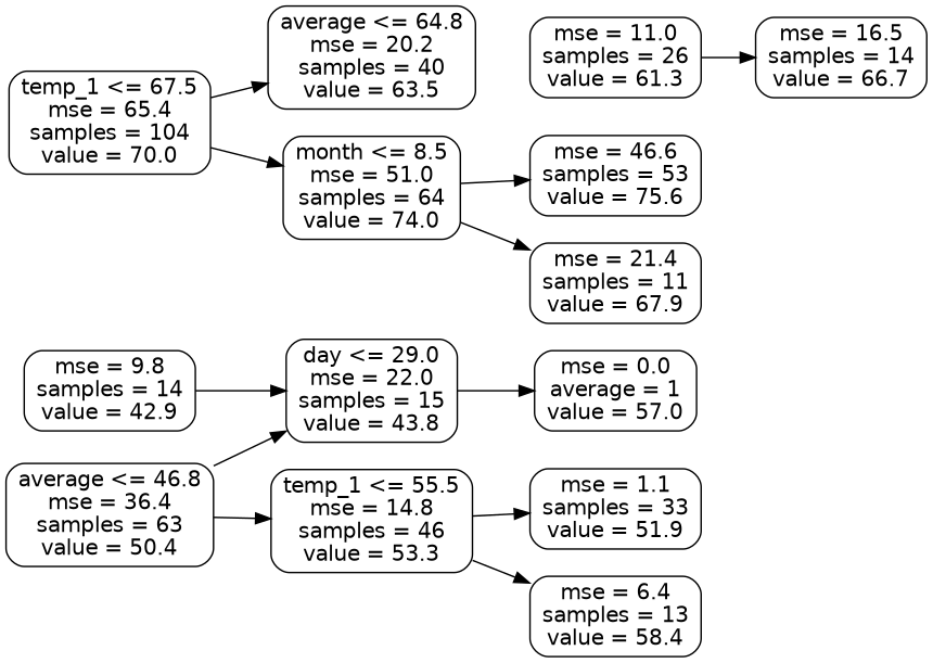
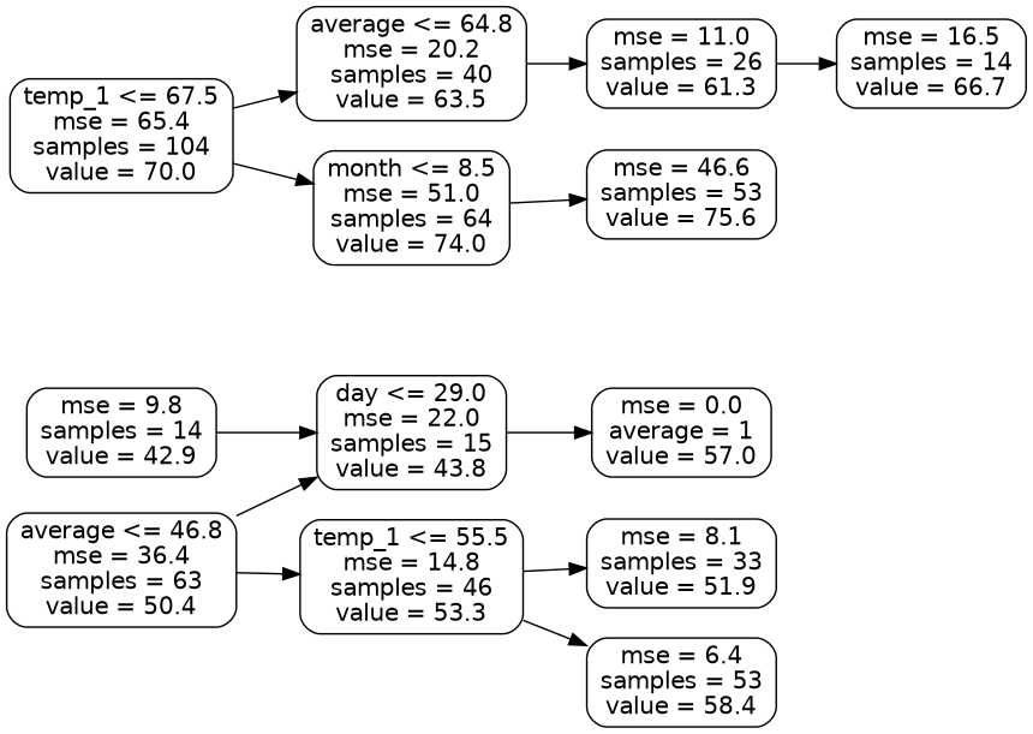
  digraph {
    rankdir=LR
    node [color=black fontname=helvetica shape=box style=rounded]
    edge [fontname=helvetica]
    n1 [label="average <= 46.8\nmse = 36.4\nsamples = 63\nvalue = 50.4"]
    n2 [label="day <= 29.0\nmse = 22.0\nsamples = 15\nvalue = 43.8"]
    n3 [label="temp_1 <= 55.5\nmse = 14.8\nsamples = 46\nvalue = 53.3"]
    n4 [label="temp_1 <= 67.5\nmse = 65.4\nsamples = 104\nvalue = 70.0"]
    n5 [label="average <= 64.8\nmse = 20.2\nsamples = 40\nvalue = 63.5"]
    n6 [label="month <= 8.5\nmse = 51.0\nsamples = 64\nvalue = 74.0"]
    n7 [label="mse = 0.0\naverage = 1\nvalue = 57.0"]
-   n8 [label="mse = 1.1\nsamples = 33\nvalue = 51.9"]
-   n9 [label="mse = 6.4\nsamples = 13\nvalue = 58.4"]
+   n8 [label="mse = 8.1\nsamples = 33\nvalue = 51.9"]
+   n9 [label="mse = 6.4\nsamples = 53\nvalue = 58.4"]
    n10 [label="mse = 9.8\nsamples = 14\nvalue = 42.9"]
    n11 [label="mse = 11.0\nsamples = 26\nvalue = 61.3"]
    n12 [label="mse = 46.6\nsamples = 53\nvalue = 75.6"]
-   n13 [label="mse = 21.4\nsamples = 11\nvalue = 67.9"]
    n14 [label="mse = 16.5\nsamples = 14\nvalue = 66.7"]
    n1 -> n2
    n1 -> n3
    n2 -> n7
    n3 -> n8
    n3 -> n9
    n4 -> n5
    n4 -> n6
+   n5 -> n11
    n6 -> n12
-   n6 -> n13
    n10 -> n2
    n11 -> n14
  }
